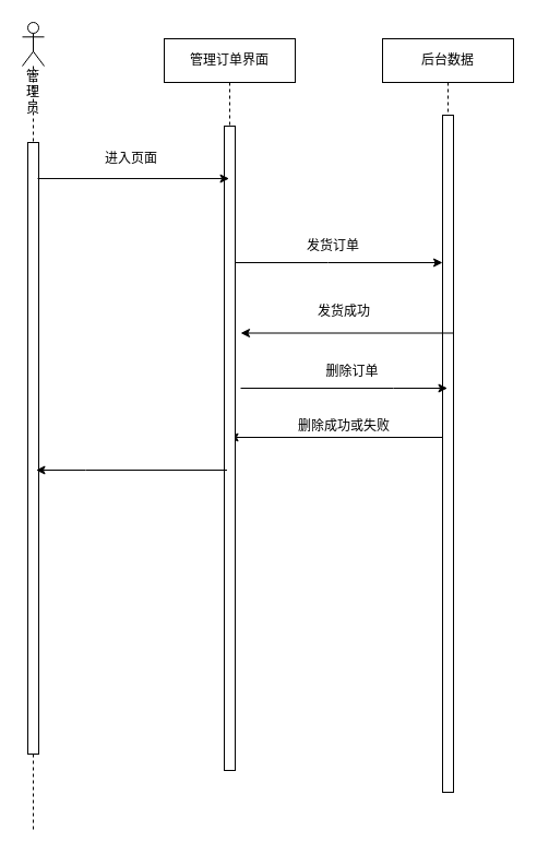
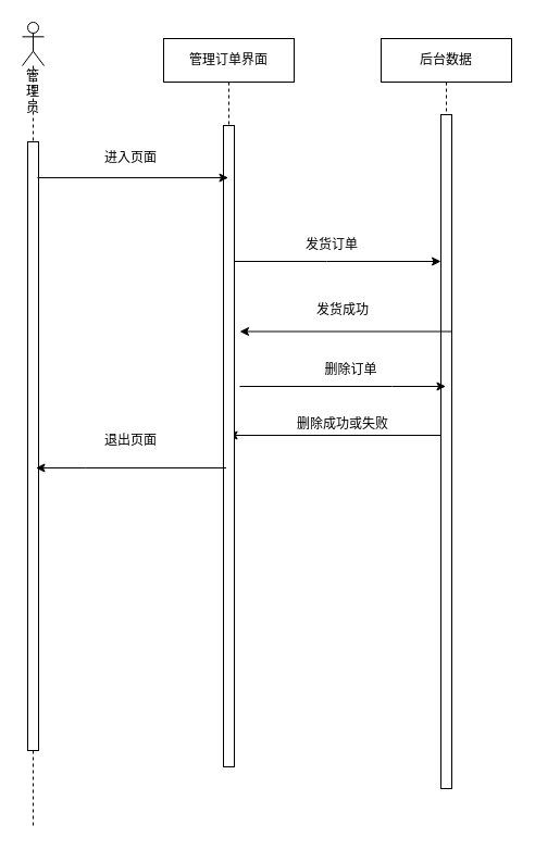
  <mxCell id="0" />
  <mxCell id="1" parent="0" />
  <mxCell id="2" value="管理员" style="shape=umlLifeline;participant=umlActor;perimeter=lifelinePerimeter;whiteSpace=wrap;html=1;container=1;collapsible=0;recursiveResize=0;verticalAlign=top;spacingTop=36;outlineConnect=0;" parent="1" vertex="1"><mxGeometry x="20" y="20" width="20" height="740" as="geometry" /></mxCell>
  <mxCell id="3" value="" style="html=1;points=[];perimeter=orthogonalPerimeter;" parent="2" vertex="1"><mxGeometry x="5" y="110" width="10" height="560" as="geometry" /></mxCell>
  <mxCell id="4" value="后台数据" style="shape=umlLifeline;perimeter=lifelinePerimeter;whiteSpace=wrap;html=1;container=1;collapsible=0;recursiveResize=0;outlineConnect=0;" parent="1" vertex="1"><mxGeometry x="350" y="35" width="120" height="690" as="geometry" /></mxCell>
  <mxCell id="5" value="" style="html=1;points=[];perimeter=orthogonalPerimeter;" parent="4" vertex="1"><mxGeometry x="55" y="70" width="10" height="620" as="geometry" /></mxCell>
  <mxCell id="6" value="" style="endArrow=classic;html=1;rounded=0;" parent="4" edge="1"><mxGeometry width="50" height="50" relative="1" as="geometry"><mxPoint x="-140.5" y="205" as="sourcePoint" /><mxPoint x="55" y="205" as="targetPoint" /><Array as="points"><mxPoint x="-50" y="205" /></Array></mxGeometry></mxCell>
  <mxCell id="7" value="" style="endArrow=classic;html=1;rounded=0;exitX=0;exitY=0.265;exitDx=0;exitDy=0;exitPerimeter=0;" parent="4" edge="1"><mxGeometry width="50" height="50" relative="1" as="geometry"><mxPoint x="55" y="365.0" as="sourcePoint" /><mxPoint x="-140.5" y="365.0" as="targetPoint" /></mxGeometry></mxCell>
  <mxCell id="8" value="管理订单界面" style="shape=umlLifeline;perimeter=lifelinePerimeter;whiteSpace=wrap;html=1;container=1;collapsible=0;recursiveResize=0;outlineConnect=0;" parent="1" vertex="1"><mxGeometry x="150" y="35" width="120" height="670" as="geometry" /></mxCell>
  <mxCell id="9" value="" style="html=1;points=[];perimeter=orthogonalPerimeter;" parent="8" vertex="1"><mxGeometry x="55" y="80" width="10" height="590" as="geometry" /></mxCell>
  <mxCell id="10" value="" style="endArrow=classic;html=1;rounded=0;" parent="8" edge="1"><mxGeometry width="50" height="50" relative="1" as="geometry"><mxPoint x="57.5" y="395" as="sourcePoint" /><mxPoint x="-117.5" y="395" as="targetPoint" /><Array as="points"><mxPoint x="-72" y="395" /></Array></mxGeometry></mxCell>
  <mxCell id="11" value="" style="endArrow=classic;html=1;rounded=0;exitX=0.9;exitY=0.059;exitDx=0;exitDy=0;exitPerimeter=0;" parent="1" source="3" target="8" edge="1"><mxGeometry width="50" height="50" relative="1" as="geometry"><mxPoint x="400" y="480" as="sourcePoint" /><mxPoint x="450" y="430" as="targetPoint" /></mxGeometry></mxCell>
  <mxCell id="12" value="进入页面" style="text;html=1;strokeColor=none;fillColor=none;align=center;verticalAlign=middle;whiteSpace=wrap;rounded=0;" parent="1" vertex="1"><mxGeometry x="90" y="130" width="60" height="30" as="geometry" /></mxCell>
  <mxCell id="13" value="发货订单" style="text;html=1;strokeColor=none;fillColor=none;align=center;verticalAlign=middle;whiteSpace=wrap;rounded=0;" parent="1" vertex="1"><mxGeometry x="250" y="210" width="110" height="30" as="geometry" /></mxCell>
  <mxCell id="14" value="发货成功" style="text;html=1;strokeColor=none;fillColor=none;align=center;verticalAlign=middle;whiteSpace=wrap;rounded=0;" parent="1" vertex="1"><mxGeometry x="270" y="270" width="90" height="30" as="geometry" /></mxCell>
+ <mxCell id="15" value="退出页面" style="text;html=1;strokeColor=none;fillColor=none;align=center;verticalAlign=middle;whiteSpace=wrap;rounded=0;" parent="1" vertex="1"><mxGeometry x="90" y="390" width="60" height="30" as="geometry" /></mxCell>
  <mxCell id="16" value="删除订单" style="text;html=1;strokeColor=none;fillColor=none;align=center;verticalAlign=middle;whiteSpace=wrap;rounded=0;" parent="1" vertex="1"><mxGeometry x="230" y="325" width="185" height="30" as="geometry" /></mxCell>
  <mxCell id="17" value="" style="endArrow=classic;html=1;rounded=0;exitX=0;exitY=0.265;exitDx=0;exitDy=0;exitPerimeter=0;" parent="1" edge="1"><mxGeometry width="50" height="50" relative="1" as="geometry"><mxPoint x="415.5" y="304.5" as="sourcePoint" /><mxPoint x="220" y="304.5" as="targetPoint" /></mxGeometry></mxCell>
  <mxCell id="18" value="" style="endArrow=classic;html=1;rounded=0;" parent="1" target="4" edge="1"><mxGeometry width="50" height="50" relative="1" as="geometry"><mxPoint x="220" y="355" as="sourcePoint" /><mxPoint x="370" y="355" as="targetPoint" /><Array as="points"><mxPoint x="360" y="355" /></Array></mxGeometry></mxCell>
  <mxCell id="19" value="删除成功或失败" style="text;html=1;strokeColor=none;fillColor=none;align=center;verticalAlign=middle;whiteSpace=wrap;rounded=0;" parent="1" vertex="1"><mxGeometry x="270" y="375" width="90" height="30" as="geometry" /></mxCell>
